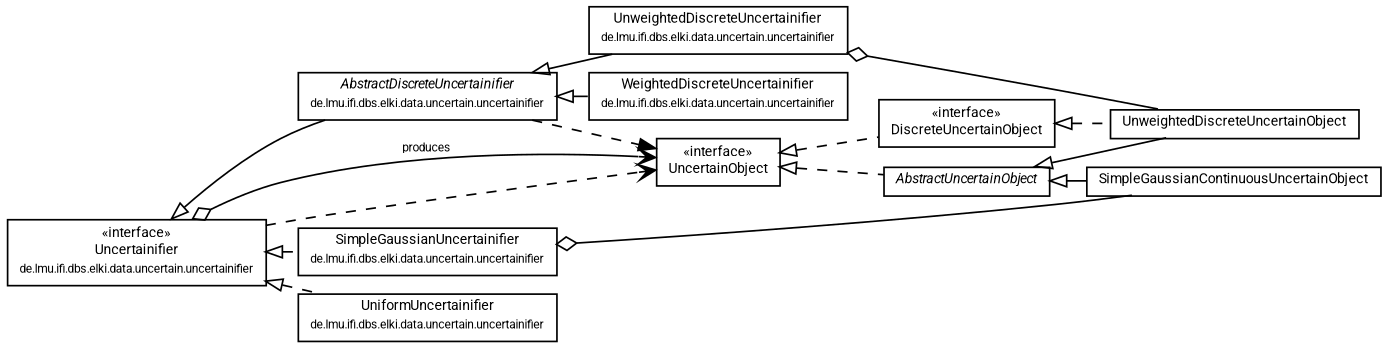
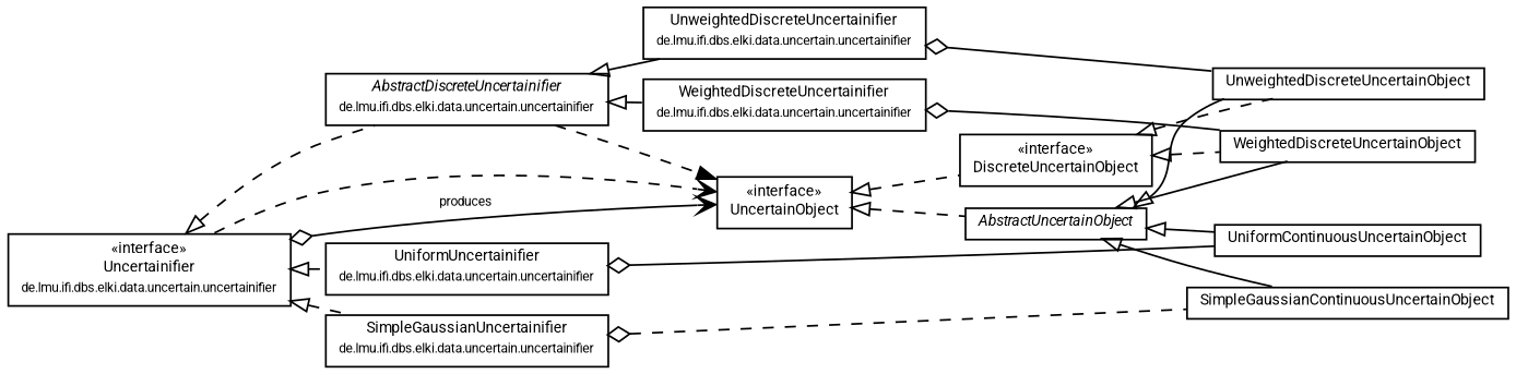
  digraph {
    nodesep=0.15
    rankdir=LR
    ranksep=0.25
    node [fontcolor=black fontname=Roboto fontsize=8 margin=0 shape=plaintext]
    edge [arrowtail=empty color=black dir=back fontname=Roboto fontsize=7 labelfontname=Roboto labelfontsize=7 weight=9]
    n1 [height=0 label=<<table title="de.lmu.ifi.dbs.elki.data.uncertain.UnweightedDiscreteUncertainObject" border="0" cellborder="1" cellspacing="0" cellpadding="2" href="UnweightedDiscreteUncertainObject.html" target="_parent"> 		<tr><td><table border="0" cellspacing="0" cellpadding="1"> 		<tr><td align="center" balign="center"> <font face="Roboto">UnweightedDiscreteUncertainObject</font> </td></tr> 		</table></td></tr> 		</table>> width=0]
    n2 [height=0 label=<<table title="de.lmu.ifi.dbs.elki.data.uncertain.UncertainObject" border="0" cellborder="1" cellspacing="0" cellpadding="2" href="UncertainObject.html" target="_parent"> 		<tr><td><table border="0" cellspacing="0" cellpadding="1"> 		<tr><td align="center" balign="center"> &#171;interface&#187; </td></tr> 		<tr><td align="center" balign="center"> <font face="Roboto">UncertainObject</font> </td></tr> 		</table></td></tr> 		</table>> width=0]
    n3 [height=0 label=<<table title="de.lmu.ifi.dbs.elki.data.uncertain.AbstractUncertainObject" border="0" cellborder="1" cellspacing="0" cellpadding="2" href="AbstractUncertainObject.html" target="_parent"> 		<tr><td><table border="0" cellspacing="0" cellpadding="1"> 		<tr><td align="center" balign="center"> <font face="Roboto"><i>AbstractUncertainObject</i></font> </td></tr> 		</table></td></tr> 		</table>> width=0]
    n4 [height=0 label=<<table title="de.lmu.ifi.dbs.elki.data.uncertain.DiscreteUncertainObject" border="0" cellborder="1" cellspacing="0" cellpadding="2" href="DiscreteUncertainObject.html" target="_parent"> 		<tr><td><table border="0" cellspacing="0" cellpadding="1"> 		<tr><td align="center" balign="center"> &#171;interface&#187; </td></tr> 		<tr><td align="center" balign="center"> <font face="Roboto">DiscreteUncertainObject</font> </td></tr> 		</table></td></tr> 		</table>> width=0]
+   n5 [height=0 label=<<table title="de.lmu.ifi.dbs.elki.data.uncertain.WeightedDiscreteUncertainObject" border="0" cellborder="1" cellspacing="0" cellpadding="2" href="WeightedDiscreteUncertainObject.html" target="_parent"> 		<tr><td><table border="0" cellspacing="0" cellpadding="1"> 		<tr><td align="center" balign="center"> <font face="Roboto">WeightedDiscreteUncertainObject</font> </td></tr> 		</table></td></tr> 		</table>> width=0]
    n6 [height=0 label=<<table title="de.lmu.ifi.dbs.elki.data.uncertain.SimpleGaussianContinuousUncertainObject" border="0" cellborder="1" cellspacing="0" cellpadding="2" href="SimpleGaussianContinuousUncertainObject.html" target="_parent"> 		<tr><td><table border="0" cellspacing="0" cellpadding="1"> 		<tr><td align="center" balign="center"> <font face="Roboto">SimpleGaussianContinuousUncertainObject</font> </td></tr> 		</table></td></tr> 		</table>> width=0]
+   n7 [height=0 label=<<table title="de.lmu.ifi.dbs.elki.data.uncertain.UniformContinuousUncertainObject" border="0" cellborder="1" cellspacing="0" cellpadding="2" href="UniformContinuousUncertainObject.html" target="_parent"> 		<tr><td><table border="0" cellspacing="0" cellpadding="1"> 		<tr><td align="center" balign="center"> <font face="Roboto">UniformContinuousUncertainObject</font> </td></tr> 		</table></td></tr> 		</table>> width=0]
    n8 [height=0 label=<<table title="de.lmu.ifi.dbs.elki.data.uncertain.uncertainifier.AbstractDiscreteUncertainifier" border="0" cellborder="1" cellspacing="0" cellpadding="2" href="uncertainifier/AbstractDiscreteUncertainifier.html" target="_parent"> 		<tr><td><table border="0" cellspacing="0" cellpadding="1"> 		<tr><td align="center" balign="center"> <font face="Roboto"><i>AbstractDiscreteUncertainifier</i></font> </td></tr> 		<tr><td align="center" balign="center"> <font face="Roboto" point-size="7.0">de.lmu.ifi.dbs.elki.data.uncertain.uncertainifier</font> </td></tr> 		</table></td></tr> 		</table>> width=0]
    n9 [height=0 label=<<table title="de.lmu.ifi.dbs.elki.data.uncertain.uncertainifier.WeightedDiscreteUncertainifier" border="0" cellborder="1" cellspacing="0" cellpadding="2" href="uncertainifier/WeightedDiscreteUncertainifier.html" target="_parent"> 		<tr><td><table border="0" cellspacing="0" cellpadding="1"> 		<tr><td align="center" balign="center"> <font face="Roboto">WeightedDiscreteUncertainifier</font> </td></tr> 		<tr><td align="center" balign="center"> <font face="Roboto" point-size="7.0">de.lmu.ifi.dbs.elki.data.uncertain.uncertainifier</font> </td></tr> 		</table></td></tr> 		</table>> width=0]
    n10 [height=0 label=<<table title="de.lmu.ifi.dbs.elki.data.uncertain.uncertainifier.UnweightedDiscreteUncertainifier" border="0" cellborder="1" cellspacing="0" cellpadding="2" href="uncertainifier/UnweightedDiscreteUncertainifier.html" target="_parent"> 		<tr><td><table border="0" cellspacing="0" cellpadding="1"> 		<tr><td align="center" balign="center"> <font face="Roboto">UnweightedDiscreteUncertainifier</font> </td></tr> 		<tr><td align="center" balign="center"> <font face="Roboto" point-size="7.0">de.lmu.ifi.dbs.elki.data.uncertain.uncertainifier</font> </td></tr> 		</table></td></tr> 		</table>> width=0]
    n11 [height=0 label=<<table title="de.lmu.ifi.dbs.elki.data.uncertain.uncertainifier.Uncertainifier" border="0" cellborder="1" cellspacing="0" cellpadding="2" href="uncertainifier/Uncertainifier.html" target="_parent"> 		<tr><td><table border="0" cellspacing="0" cellpadding="1"> 		<tr><td align="center" balign="center"> &#171;interface&#187; </td></tr> 		<tr><td align="center" balign="center"> <font face="Roboto">Uncertainifier</font> </td></tr> 		<tr><td align="center" balign="center"> <font face="Roboto" point-size="7.0">de.lmu.ifi.dbs.elki.data.uncertain.uncertainifier</font> </td></tr> 		</table></td></tr> 		</table>> width=0]
    n12 [height=0 label=<<table title="de.lmu.ifi.dbs.elki.data.uncertain.uncertainifier.UniformUncertainifier" border="0" cellborder="1" cellspacing="0" cellpadding="2" href="uncertainifier/UniformUncertainifier.html" target="_parent"> 		<tr><td><table border="0" cellspacing="0" cellpadding="1"> 		<tr><td align="center" balign="center"> <font face="Roboto">UniformUncertainifier</font> </td></tr> 		<tr><td align="center" balign="center"> <font face="Roboto" point-size="7.0">de.lmu.ifi.dbs.elki.data.uncertain.uncertainifier</font> </td></tr> 		</table></td></tr> 		</table>> width=0]
    n13 [height=0 label=<<table title="de.lmu.ifi.dbs.elki.data.uncertain.uncertainifier.SimpleGaussianUncertainifier" border="0" cellborder="1" cellspacing="0" cellpadding="2" href="uncertainifier/SimpleGaussianUncertainifier.html" target="_parent"> 		<tr><td><table border="0" cellspacing="0" cellpadding="1"> 		<tr><td align="center" balign="center"> <font face="Roboto">SimpleGaussianUncertainifier</font> </td></tr> 		<tr><td align="center" balign="center"> <font face="Roboto" point-size="7.0">de.lmu.ifi.dbs.elki.data.uncertain.uncertainifier</font> </td></tr> 		</table></td></tr> 		</table>> width=0]
    n2 -> n3 [style=dashed]
    n2 -> n4 [style=dashed]
    n3 -> n1 [weight=10]
+   n3 -> n5 [weight=10]
    n3 -> n6 [weight=10]
+   n3 -> n7 [weight=10]
    n4 -> n1 [style=dashed]
+   n4 -> n5 [style=dashed]
    n8 -> n2 [arrowhead=normal style=dashed weight=0 arrowtail="" dir=""]
    n8 -> n9 [weight=10]
    n8 -> n10 [weight=10]
+   n9 -> n5 [arrowhead=none arrowtail=ediamond weight=4]
    n10 -> n1 [arrowhead=none arrowtail=ediamond weight=4]
    n11 -> n2 [arrowhead=open arrowtail=ediamond dir=both label=produces weight=3]
    n11 -> n2 [arrowhead=open style=dashed weight=0 arrowtail="" dir=""]
-   n11 -> n8 [style=solid]
+   n11 -> n8 [style=dashed]
    n11 -> n12 [style=dashed]
    n11 -> n13 [style=dashed]
-   n13 -> n6 [arrowhead=none arrowtail=ediamond weight=4]
+   n12 -> n7 [arrowhead=none arrowtail=ediamond weight=4]
+   n13 -> n6 [arrowhead=none arrowtail=ediamond weight=4 style=dashed]
  }
